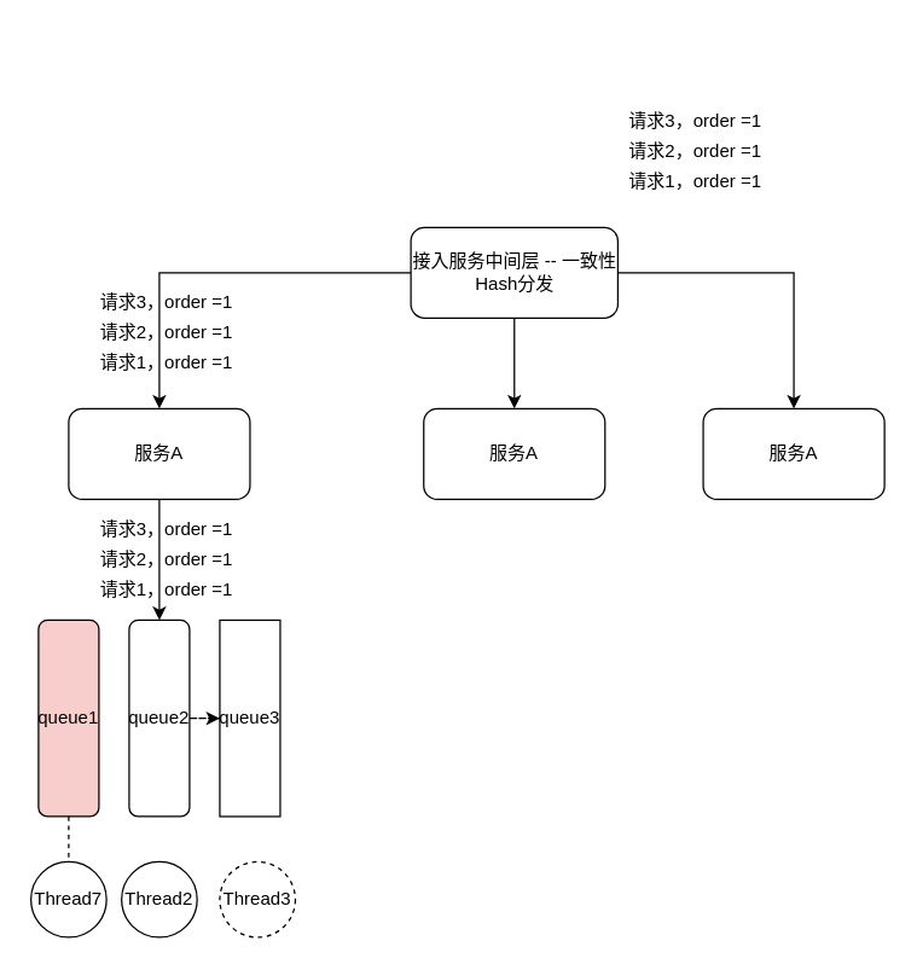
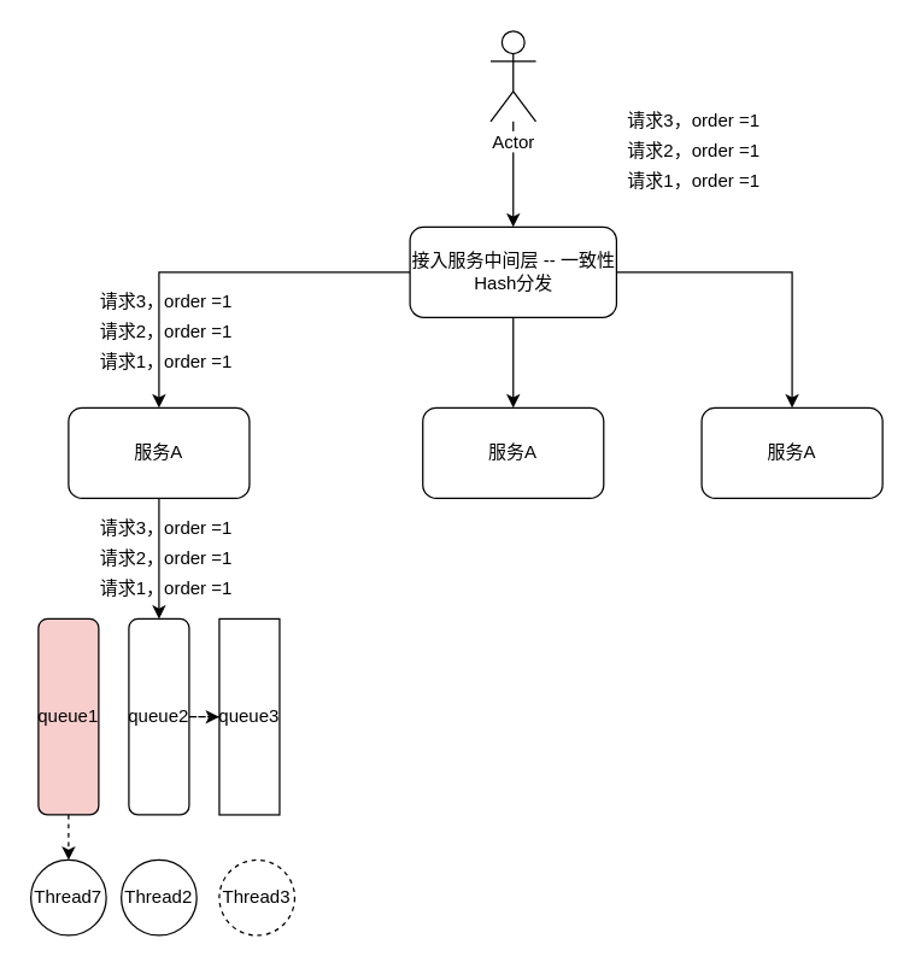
  <mxCell id="0" />
  <mxCell id="1" parent="0" />
+ <mxCell id="2" style="edgeStyle=orthogonalEdgeStyle;rounded=0;orthogonalLoop=1;jettySize=auto;html=1;entryX=0.5;entryY=0;entryDx=0;entryDy=0;" edge="1" parent="1" source="3" target="7"><mxGeometry relative="1" as="geometry" /></mxCell>
+ <mxCell id="3" value="Actor" style="shape=umlActor;verticalLabelPosition=bottom;labelBackgroundColor=#ffffff;verticalAlign=top;html=1;outlineConnect=0;" vertex="1" parent="1"><mxGeometry x="325" y="20" width="30" height="60" as="geometry" /></mxCell>
  <mxCell id="4" style="edgeStyle=orthogonalEdgeStyle;rounded=0;orthogonalLoop=1;jettySize=auto;html=1;" edge="1" parent="1" source="7" target="9"><mxGeometry relative="1" as="geometry" /></mxCell>
  <mxCell id="5" style="edgeStyle=orthogonalEdgeStyle;rounded=0;orthogonalLoop=1;jettySize=auto;html=1;entryX=0.5;entryY=0;entryDx=0;entryDy=0;" edge="1" parent="1" source="7" target="10"><mxGeometry relative="1" as="geometry"><Array as="points" /></mxGeometry></mxCell>
  <mxCell id="6" style="edgeStyle=orthogonalEdgeStyle;rounded=0;orthogonalLoop=1;jettySize=auto;html=1;" edge="1" parent="1" source="7" target="11"><mxGeometry relative="1" as="geometry" /></mxCell>
  <mxCell id="7" value="接入服务中间层 -- 一致性Hash分发" style="rounded=1;whiteSpace=wrap;html=1;" vertex="1" parent="1"><mxGeometry x="271.5" y="150" width="137" height="60" as="geometry" /></mxCell>
  <mxCell id="8" style="edgeStyle=orthogonalEdgeStyle;rounded=0;orthogonalLoop=1;jettySize=auto;html=1;entryX=0.5;entryY=0;entryDx=0;entryDy=0;" edge="1" parent="1" source="9" target="19"><mxGeometry relative="1" as="geometry" /></mxCell>
  <mxCell id="9" value="服务A" style="rounded=1;whiteSpace=wrap;html=1;" vertex="1" parent="1"><mxGeometry x="45" y="270" width="120" height="60" as="geometry" /></mxCell>
  <mxCell id="10" value="&lt;span style=&quot;white-space: normal&quot;&gt;服务A&lt;/span&gt;" style="rounded=1;whiteSpace=wrap;html=1;" vertex="1" parent="1"><mxGeometry x="280" y="270" width="120" height="60" as="geometry" /></mxCell>
  <mxCell id="11" value="&lt;span style=&quot;white-space: normal&quot;&gt;服务A&lt;/span&gt;" style="rounded=1;whiteSpace=wrap;html=1;" vertex="1" parent="1"><mxGeometry x="465" y="270" width="120" height="60" as="geometry" /></mxCell>
  <mxCell id="12" value="请求1，order =1" style="text;html=1;strokeColor=none;fillColor=none;align=center;verticalAlign=middle;whiteSpace=wrap;rounded=0;" vertex="1" parent="1"><mxGeometry x="395" y="110" width="130" height="20" as="geometry" /></mxCell>
  <mxCell id="13" value="请求2，order =1" style="text;html=1;strokeColor=none;fillColor=none;align=center;verticalAlign=middle;whiteSpace=wrap;rounded=0;" vertex="1" parent="1"><mxGeometry x="45" y="360" width="130" height="20" as="geometry" /></mxCell>
  <mxCell id="14" value="请求3，order =1" style="text;html=1;strokeColor=none;fillColor=none;align=center;verticalAlign=middle;whiteSpace=wrap;rounded=0;" vertex="1" parent="1"><mxGeometry x="395" y="70" width="130" height="20" as="geometry" /></mxCell>
  <mxCell id="15" value="请求1，order =1" style="text;html=1;strokeColor=none;fillColor=none;align=center;verticalAlign=middle;whiteSpace=wrap;rounded=0;" vertex="1" parent="1"><mxGeometry x="45" y="230" width="130" height="20" as="geometry" /></mxCell>
  <mxCell id="16" value="请求3，order =1" style="text;html=1;strokeColor=none;fillColor=none;align=center;verticalAlign=middle;whiteSpace=wrap;rounded=0;" vertex="1" parent="1"><mxGeometry x="45" y="340" width="130" height="20" as="geometry" /></mxCell>
  <mxCell id="17" value="请求2，order =1" style="text;html=1;strokeColor=none;fillColor=none;align=center;verticalAlign=middle;whiteSpace=wrap;rounded=0;" vertex="1" parent="1"><mxGeometry x="395" y="90" width="130" height="20" as="geometry" /></mxCell>
  <mxCell id="18" style="edgeStyle=orthogonalEdgeStyle;rounded=0;orthogonalLoop=1;jettySize=auto;html=1;dashed=1;" edge="1" parent="1" source="19" target="20"><mxGeometry relative="1" as="geometry" /></mxCell>
  <mxCell id="19" value="queue2" style="rounded=1;whiteSpace=wrap;html=1;" vertex="1" parent="1"><mxGeometry x="85" y="410" width="40" height="130" as="geometry" /></mxCell>
  <mxCell id="20" value="queue3" style="whiteSpace=wrap;html=1;rounded=0;" vertex="1" parent="1"><mxGeometry x="145" y="410" width="40" height="130" as="geometry" /></mxCell>
- <mxCell id="21" style="edgeStyle=orthogonalEdgeStyle;rounded=0;orthogonalLoop=1;jettySize=auto;html=1;exitX=0.5;exitY=1;exitDx=0;exitDy=0;entryX=0.5;entryY=0;entryDx=0;entryDy=0;dashed=1;endArrow=none;" edge="1" parent="1" source="22" target="26"><mxGeometry relative="1" as="geometry" /></mxCell>
+ <mxCell id="21" style="edgeStyle=orthogonalEdgeStyle;rounded=0;orthogonalLoop=1;jettySize=auto;html=1;exitX=0.5;exitY=1;exitDx=0;exitDy=0;entryX=0.5;entryY=0;entryDx=0;entryDy=0;dashed=1;" edge="1" parent="1" source="22" target="26"><mxGeometry relative="1" as="geometry" /></mxCell>
  <mxCell id="22" value="queue1" style="rounded=1;whiteSpace=wrap;html=1;fillColor=#f8cecc;" vertex="1" parent="1"><mxGeometry x="25" y="410" width="40" height="130" as="geometry" /></mxCell>
  <mxCell id="23" value="请求1，order =1" style="text;html=1;strokeColor=none;fillColor=none;align=center;verticalAlign=middle;whiteSpace=wrap;rounded=0;" vertex="1" parent="1"><mxGeometry x="45" y="380" width="130" height="20" as="geometry" /></mxCell>
  <mxCell id="24" value="请求2，order =1" style="text;html=1;strokeColor=none;fillColor=none;align=center;verticalAlign=middle;whiteSpace=wrap;rounded=0;" vertex="1" parent="1"><mxGeometry x="45" y="210" width="130" height="20" as="geometry" /></mxCell>
  <mxCell id="25" value="请求3，order =1" style="text;html=1;strokeColor=none;fillColor=none;align=center;verticalAlign=middle;whiteSpace=wrap;rounded=0;" vertex="1" parent="1"><mxGeometry x="45" y="190" width="130" height="20" as="geometry" /></mxCell>
  <mxCell id="26" value="Thread7" style="ellipse;whiteSpace=wrap;html=1;aspect=fixed;" vertex="1" parent="1"><mxGeometry x="20" y="570" width="50" height="50" as="geometry" /></mxCell>
  <mxCell id="27" value="Thread2" style="ellipse;whiteSpace=wrap;html=1;aspect=fixed;" vertex="1" parent="1"><mxGeometry x="80" y="570" width="50" height="50" as="geometry" /></mxCell>
  <mxCell id="28" value="Thread3" style="ellipse;whiteSpace=wrap;html=1;aspect=fixed;dashed=1;" vertex="1" parent="1"><mxGeometry x="145" y="570" width="50" height="50" as="geometry" /></mxCell>
